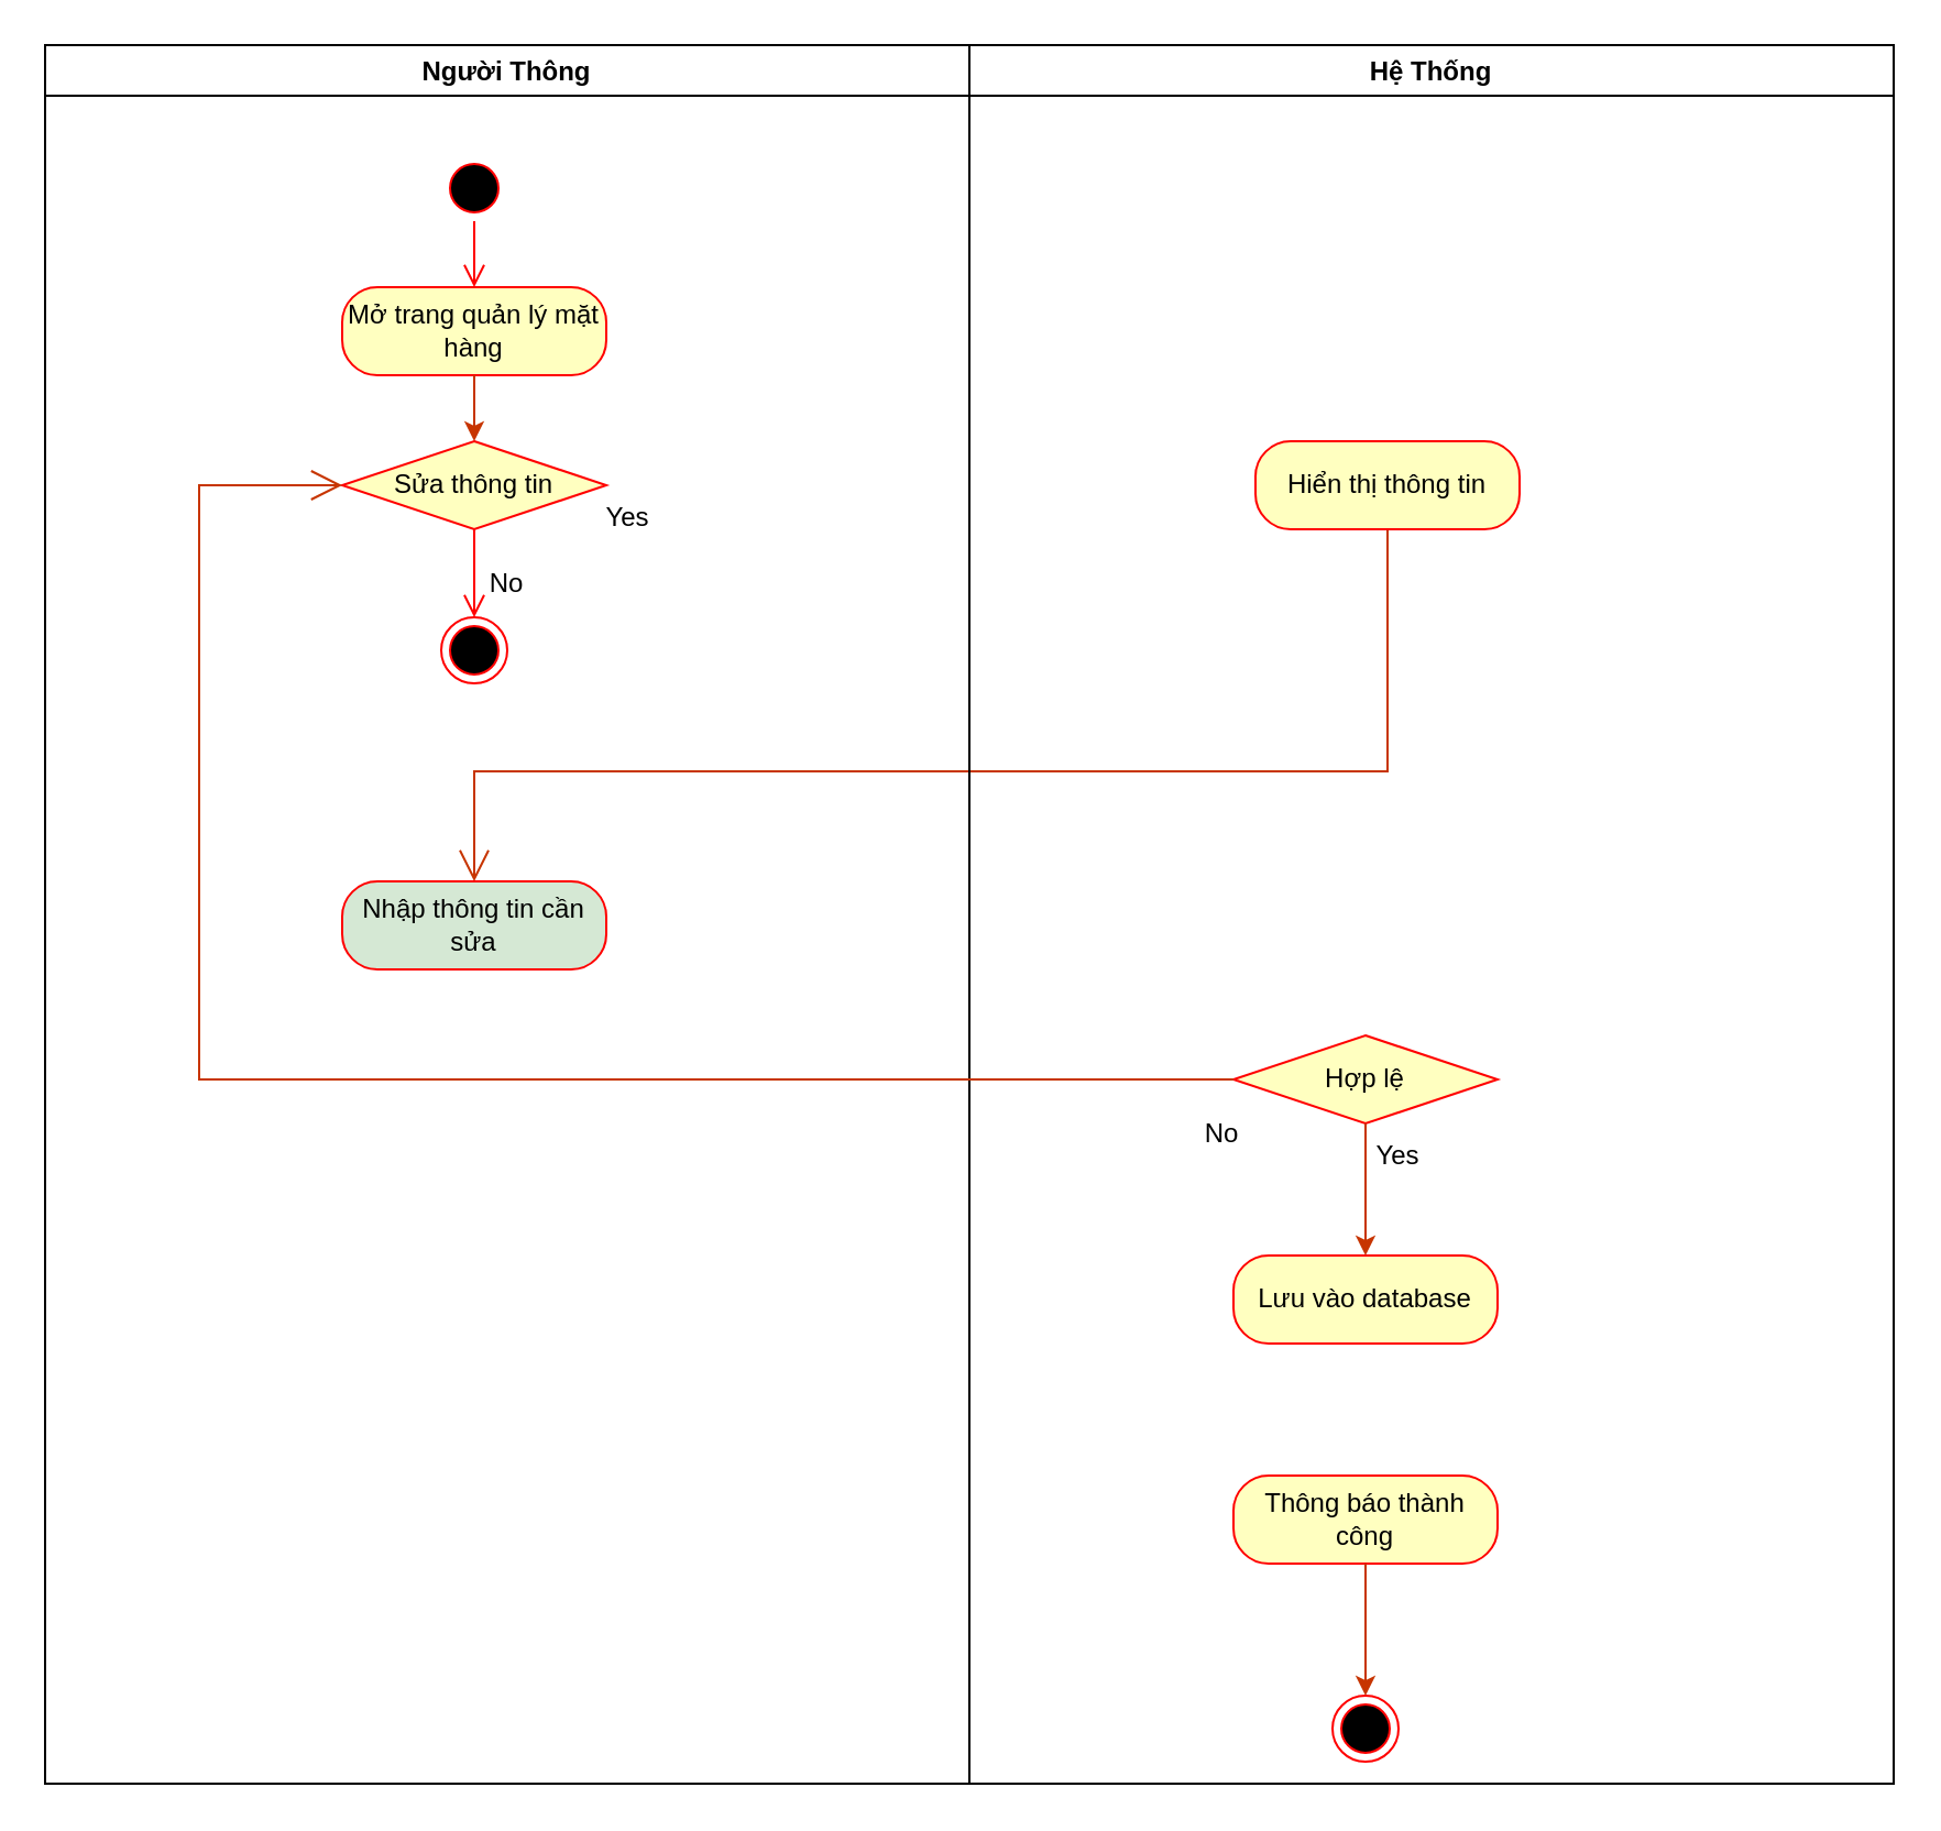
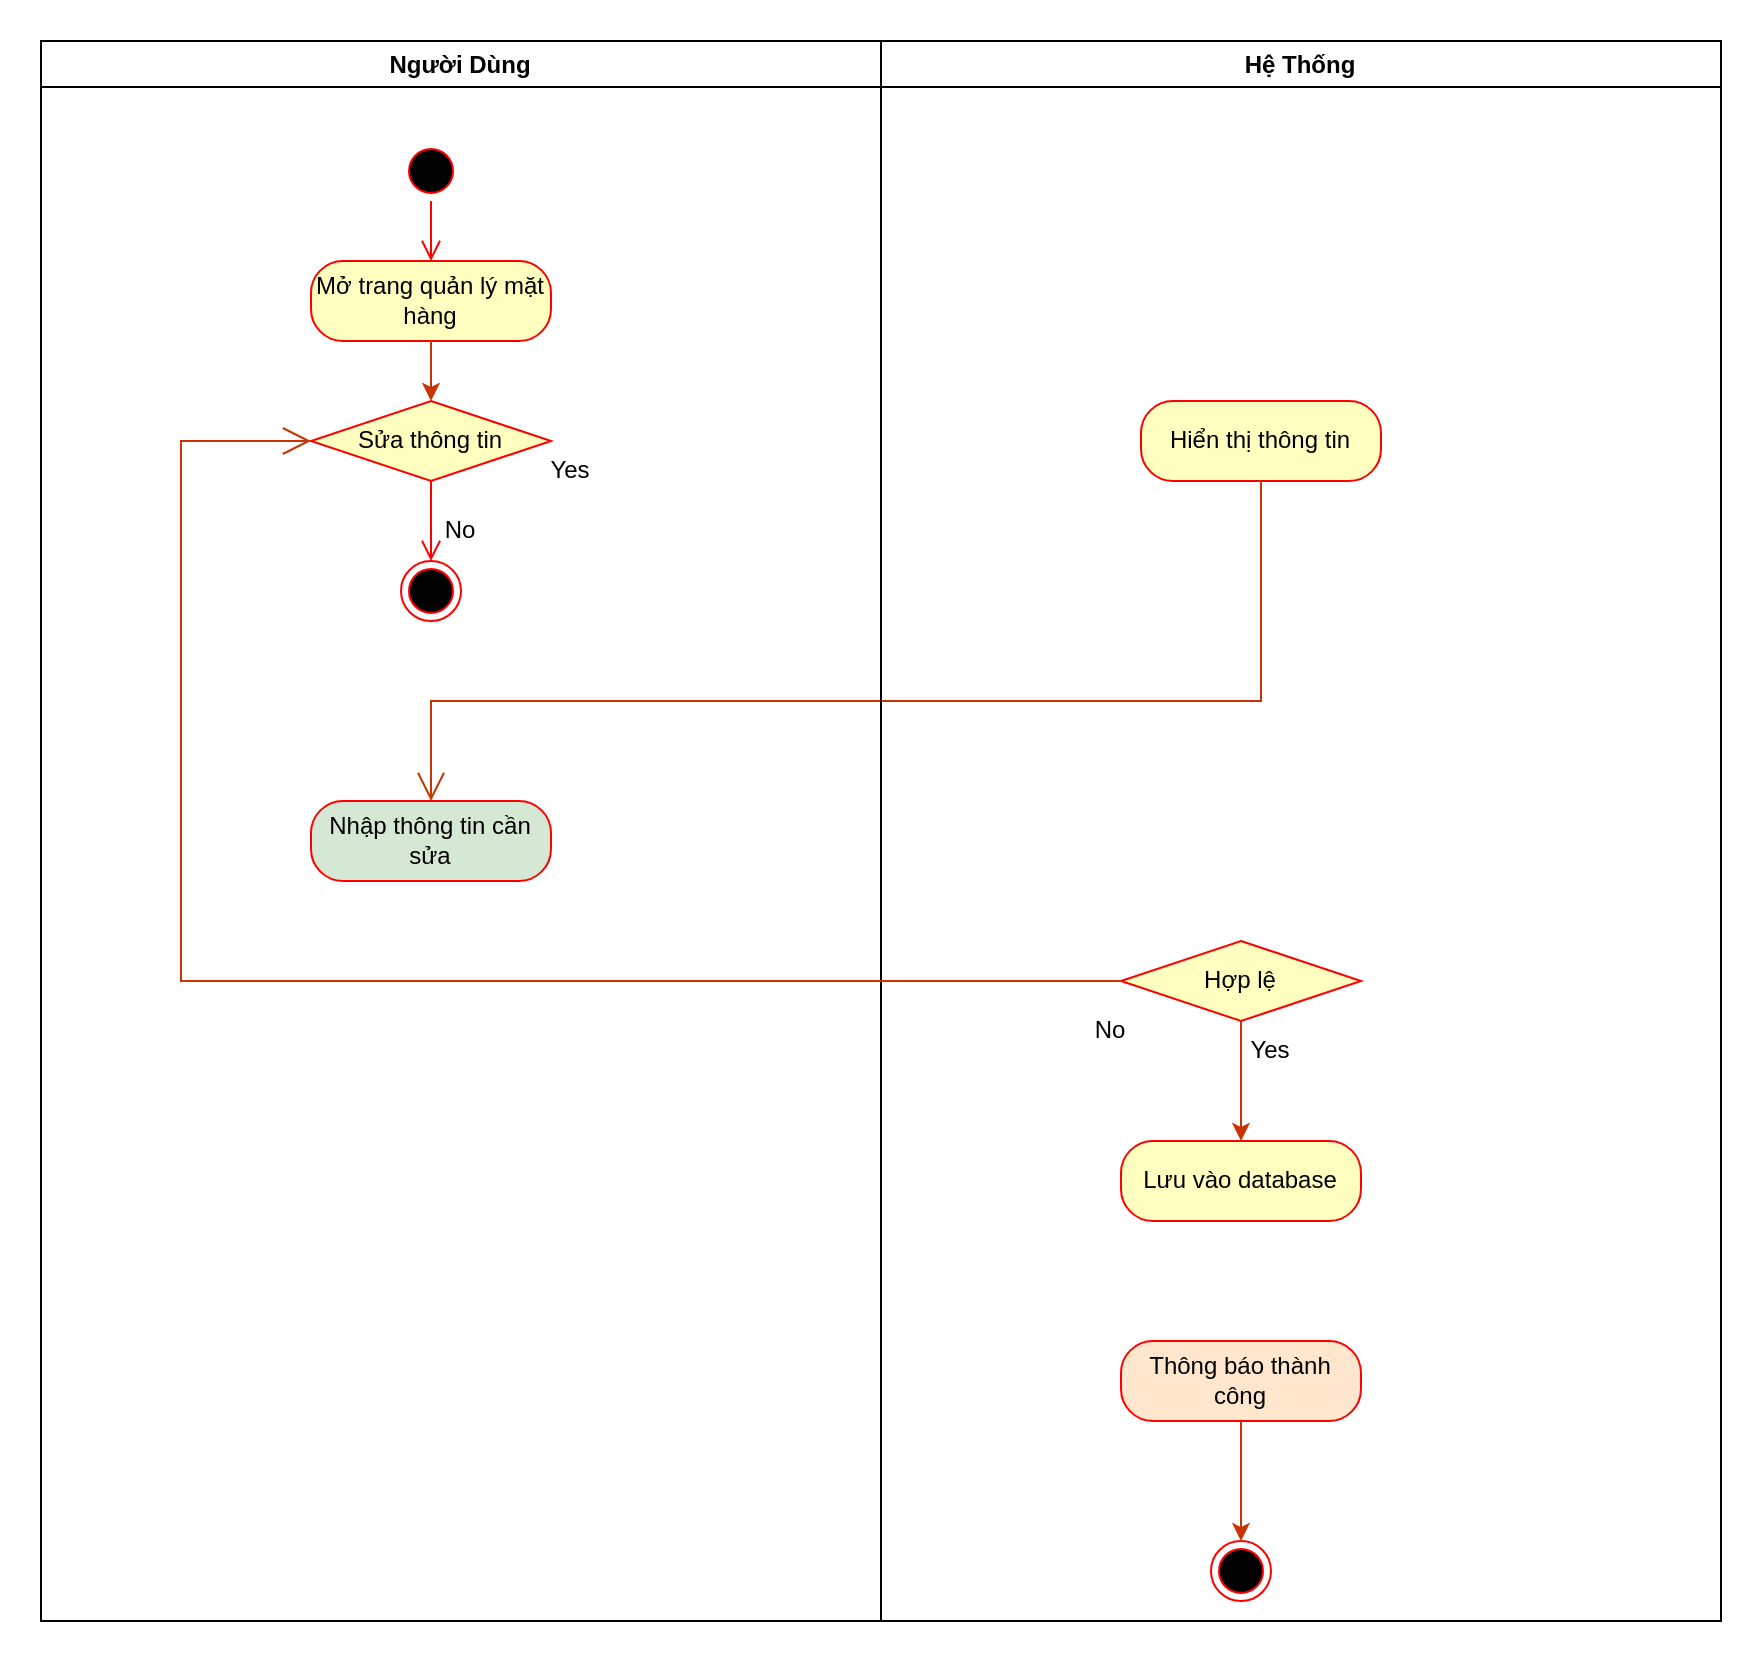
  <mxCell id="0" />
  <mxCell id="1" parent="0" />
  <mxCell id="2" value="" style="endArrow=open;endFill=1;endSize=12;html=1;rounded=0;entryX=0.5;entryY=0;entryDx=0;entryDy=0;fillColor=#fa6800;strokeColor=#C73500;exitX=0.5;exitY=1;exitDx=0;exitDy=0;" parent="1" source="16" target="13" edge="1"><mxGeometry width="160" relative="1" as="geometry"><mxPoint x="560" y="314.225" as="sourcePoint" /><mxPoint x="490" y="300" as="targetPoint" /><Array as="points"><mxPoint x="630" y="350" /><mxPoint x="215" y="350" /></Array></mxGeometry></mxCell>
- <mxCell id="3" value="Người Thông" style="swimlane;" parent="1" vertex="1"><mxGeometry x="20" y="20" width="420" height="790" as="geometry" /></mxCell>
+ <mxCell id="3" value="Người Dùng" style="swimlane;" parent="1" vertex="1"><mxGeometry x="20" y="20" width="420" height="790" as="geometry" /></mxCell>
  <mxCell id="4" value="Mở trang quản lý mặt hàng" style="rounded=1;whiteSpace=wrap;html=1;arcSize=40;fontColor=#000000;fillColor=#ffffc0;strokeColor=#ff0000;" parent="3" vertex="1"><mxGeometry x="135" y="110" width="120" height="40" as="geometry" /></mxCell>
  <mxCell id="5" value="Sửa thông tin" style="rhombus;whiteSpace=wrap;html=1;fillColor=#ffffc0;strokeColor=#ff0000;" parent="3" vertex="1"><mxGeometry x="135" y="180" width="120" height="40" as="geometry" /></mxCell>
  <mxCell id="6" value="" style="endArrow=classic;html=1;rounded=0;exitX=0.5;exitY=1;exitDx=0;exitDy=0;fillColor=#fa6800;strokeColor=#C73500;entryX=0.5;entryY=0;entryDx=0;entryDy=0;" parent="3" source="4" target="5" edge="1"><mxGeometry width="50" height="50" relative="1" as="geometry"><mxPoint x="165" y="180" as="sourcePoint" /><mxPoint x="165" y="200" as="targetPoint" /></mxGeometry></mxCell>
  <mxCell id="7" value="" style="ellipse;html=1;shape=startState;fillColor=#000000;strokeColor=#ff0000;" parent="3" vertex="1"><mxGeometry x="180" y="50" width="30" height="30" as="geometry" /></mxCell>
  <mxCell id="8" value="" style="edgeStyle=orthogonalEdgeStyle;html=1;verticalAlign=bottom;endArrow=open;endSize=8;strokeColor=#ff0000;rounded=0;exitX=0.5;exitY=1;exitDx=0;exitDy=0;entryX=0.5;entryY=0;entryDx=0;entryDy=0;" parent="3" source="7" target="4" edge="1"><mxGeometry relative="1" as="geometry"><mxPoint x="165" y="140" as="targetPoint" /><mxPoint x="170" y="110" as="sourcePoint" /></mxGeometry></mxCell>
  <mxCell id="9" value="" style="ellipse;html=1;shape=endState;fillColor=#000000;strokeColor=#ff0000;" parent="3" vertex="1"><mxGeometry x="180" y="260" width="30" height="30" as="geometry" /></mxCell>
  <mxCell id="10" value="" style="edgeStyle=orthogonalEdgeStyle;html=1;verticalAlign=bottom;endArrow=open;endSize=8;strokeColor=#ff0000;rounded=0;exitX=0.5;exitY=1;exitDx=0;exitDy=0;" parent="3" source="5" target="9" edge="1"><mxGeometry relative="1" as="geometry"><mxPoint x="195" y="260" as="targetPoint" /></mxGeometry></mxCell>
  <mxCell id="11" value="No" style="text;html=1;strokeColor=none;fillColor=none;align=center;verticalAlign=middle;whiteSpace=wrap;rounded=0;" parent="3" vertex="1"><mxGeometry x="195" y="230" width="30" height="30" as="geometry" /></mxCell>
  <mxCell id="12" value="Yes" style="text;html=1;strokeColor=none;fillColor=none;align=center;verticalAlign=middle;whiteSpace=wrap;rounded=0;" parent="3" vertex="1"><mxGeometry x="250" y="200" width="30" height="30" as="geometry" /></mxCell>
  <mxCell id="13" value="Nhập thông tin cần sửa" style="rounded=1;whiteSpace=wrap;html=1;arcSize=40;fontColor=#000000;fillColor=#d5e8d4;strokeColor=#ff0000;" parent="3" vertex="1"><mxGeometry x="135" y="380" width="120" height="40" as="geometry" /></mxCell>
  <mxCell id="14" value="Hệ Thống" style="swimlane;" parent="1" vertex="1"><mxGeometry x="440" y="20" width="420" height="790" as="geometry" /></mxCell>
  <mxCell id="15" value="Hợp lệ" style="rhombus;whiteSpace=wrap;html=1;fillColor=#ffffc0;strokeColor=#ff0000;" parent="14" vertex="1"><mxGeometry x="120" y="450" width="120" height="40" as="geometry" /></mxCell>
  <mxCell id="16" value="Hiển thị thông tin" style="rounded=1;whiteSpace=wrap;html=1;arcSize=40;fontColor=#000000;fillColor=#ffffc0;strokeColor=#ff0000;" parent="14" vertex="1"><mxGeometry x="130" y="180" width="120" height="40" as="geometry" /></mxCell>
  <mxCell id="17" value="Lưu vào database" style="rounded=1;whiteSpace=wrap;html=1;arcSize=40;fontColor=#000000;fillColor=#ffffc0;strokeColor=#ff0000;" parent="14" vertex="1"><mxGeometry x="120" y="550" width="120" height="40" as="geometry" /></mxCell>
  <mxCell id="18" value="" style="endArrow=classic;html=1;rounded=0;fillColor=#fa6800;strokeColor=#C73500;entryX=0.5;entryY=0;entryDx=0;entryDy=0;exitX=0.5;exitY=1;exitDx=0;exitDy=0;" parent="14" source="15" target="17" edge="1"><mxGeometry width="50" height="50" relative="1" as="geometry"><mxPoint x="230" y="500" as="sourcePoint" /><mxPoint x="180" y="530" as="targetPoint" /><Array as="points"><mxPoint x="180" y="530" /></Array></mxGeometry></mxCell>
  <mxCell id="19" value="" style="ellipse;html=1;shape=endState;fillColor=#000000;strokeColor=#ff0000;" parent="14" vertex="1"><mxGeometry x="165" y="750" width="30" height="30" as="geometry" /></mxCell>
- <mxCell id="20" value="Thông báo thành công" style="rounded=1;whiteSpace=wrap;html=1;arcSize=40;fontColor=#000000;fillColor=#ffffc0;strokeColor=#ff0000;" parent="14" vertex="1"><mxGeometry x="120" y="650" width="120" height="40" as="geometry" /></mxCell>
+ <mxCell id="20" value="Thông báo thành công" style="rounded=1;whiteSpace=wrap;html=1;arcSize=40;fontColor=#000000;fillColor=#ffe6cc;strokeColor=#ff0000;" parent="14" vertex="1"><mxGeometry x="120" y="650" width="120" height="40" as="geometry" /></mxCell>
  <mxCell id="21" value="" style="endArrow=classic;html=1;rounded=0;exitX=0.5;exitY=1;exitDx=0;exitDy=0;fillColor=#fa6800;strokeColor=#C73500;entryX=0.5;entryY=0;entryDx=0;entryDy=0;" parent="14" source="20" target="19" edge="1"><mxGeometry width="50" height="50" relative="1" as="geometry"><mxPoint x="190" y="600" as="sourcePoint" /><mxPoint x="190" y="660" as="targetPoint" /><Array as="points" /></mxGeometry></mxCell>
  <mxCell id="22" value="Yes" style="text;html=1;strokeColor=none;fillColor=none;align=center;verticalAlign=middle;whiteSpace=wrap;rounded=0;" parent="14" vertex="1"><mxGeometry x="180" y="490" width="30" height="30" as="geometry" /></mxCell>
  <mxCell id="23" value="No" style="text;html=1;strokeColor=none;fillColor=none;align=center;verticalAlign=middle;whiteSpace=wrap;rounded=0;" parent="14" vertex="1"><mxGeometry x="100" y="480" width="30" height="30" as="geometry" /></mxCell>
  <mxCell id="24" value="" style="endArrow=open;endFill=1;endSize=12;html=1;rounded=0;entryX=0;entryY=0.5;entryDx=0;entryDy=0;fillColor=#fa6800;strokeColor=#C73500;exitX=0;exitY=0.5;exitDx=0;exitDy=0;" parent="1" source="15" target="5" edge="1"><mxGeometry width="160" relative="1" as="geometry"><mxPoint x="640" y="250" as="sourcePoint" /><mxPoint x="225" y="410" as="targetPoint" /><Array as="points"><mxPoint x="90" y="490" /><mxPoint x="90" y="220" /></Array></mxGeometry></mxCell>
